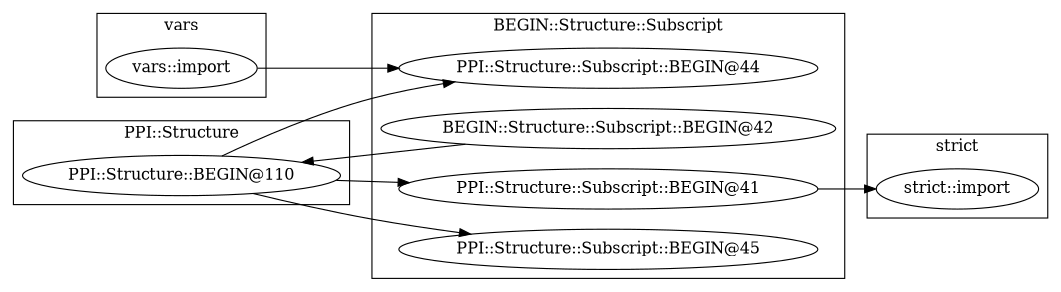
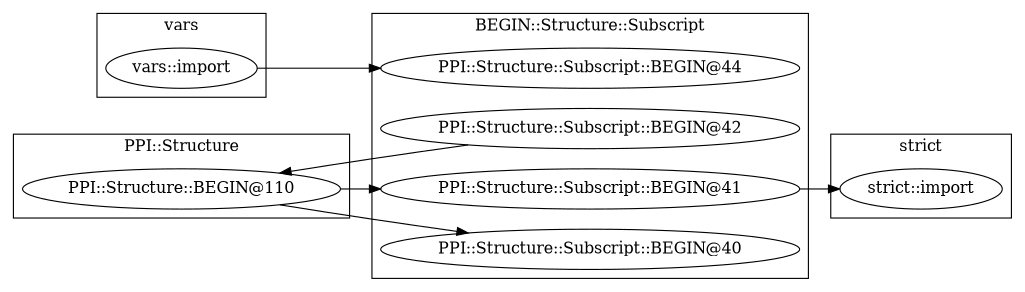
  digraph {
    rankdir=LR
    "vars::import"
    "PPI::Structure::BEGIN@110"
-   "PPI::Structure::Subscript::BEGIN@42" [label="BEGIN::Structure::Subscript::BEGIN@42"]
+   "PPI::Structure::Subscript::BEGIN@42"
    "PPI::Structure::Subscript::BEGIN@44"
-   "PPI::Structure::Subscript::BEGIN@45"
+   "PPI::Structure::Subscript::BEGIN@45" [label="PPI::Structure::Subscript::BEGIN@40"]
    "PPI::Structure::Subscript::BEGIN@41"
    "strict::import"
    subgraph cluster_1 {
      label=vars
      "vars::import"
    }
    subgraph cluster_2 {
      label="PPI::Structure"
      "PPI::Structure::BEGIN@110"
    }
    subgraph cluster_3 {
      label="BEGIN::Structure::Subscript"
      "PPI::Structure::Subscript::BEGIN@42"
      "PPI::Structure::Subscript::BEGIN@44"
      "PPI::Structure::Subscript::BEGIN@45"
      "PPI::Structure::Subscript::BEGIN@41"
    }
    subgraph cluster_4 {
      label="strict"
      "strict::import"
    }
    "vars::import" -> "PPI::Structure::Subscript::BEGIN@44"
-   "PPI::Structure::BEGIN@110" -> "PPI::Structure::Subscript::BEGIN@44"
    "PPI::Structure::BEGIN@110" -> "PPI::Structure::Subscript::BEGIN@45"
    "PPI::Structure::BEGIN@110" -> "PPI::Structure::Subscript::BEGIN@41"
    "PPI::Structure::Subscript::BEGIN@42" -> "PPI::Structure::BEGIN@110"
    "PPI::Structure::Subscript::BEGIN@41" -> "strict::import"
  }
